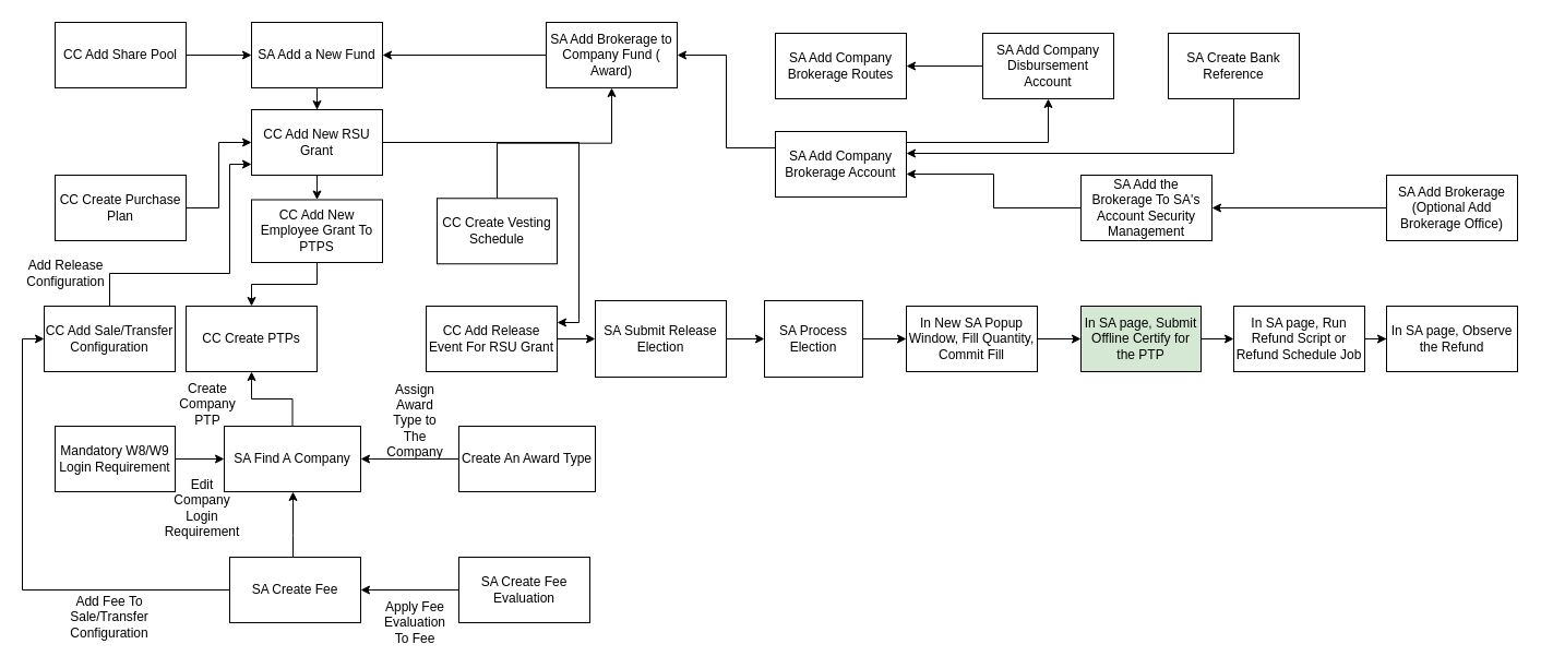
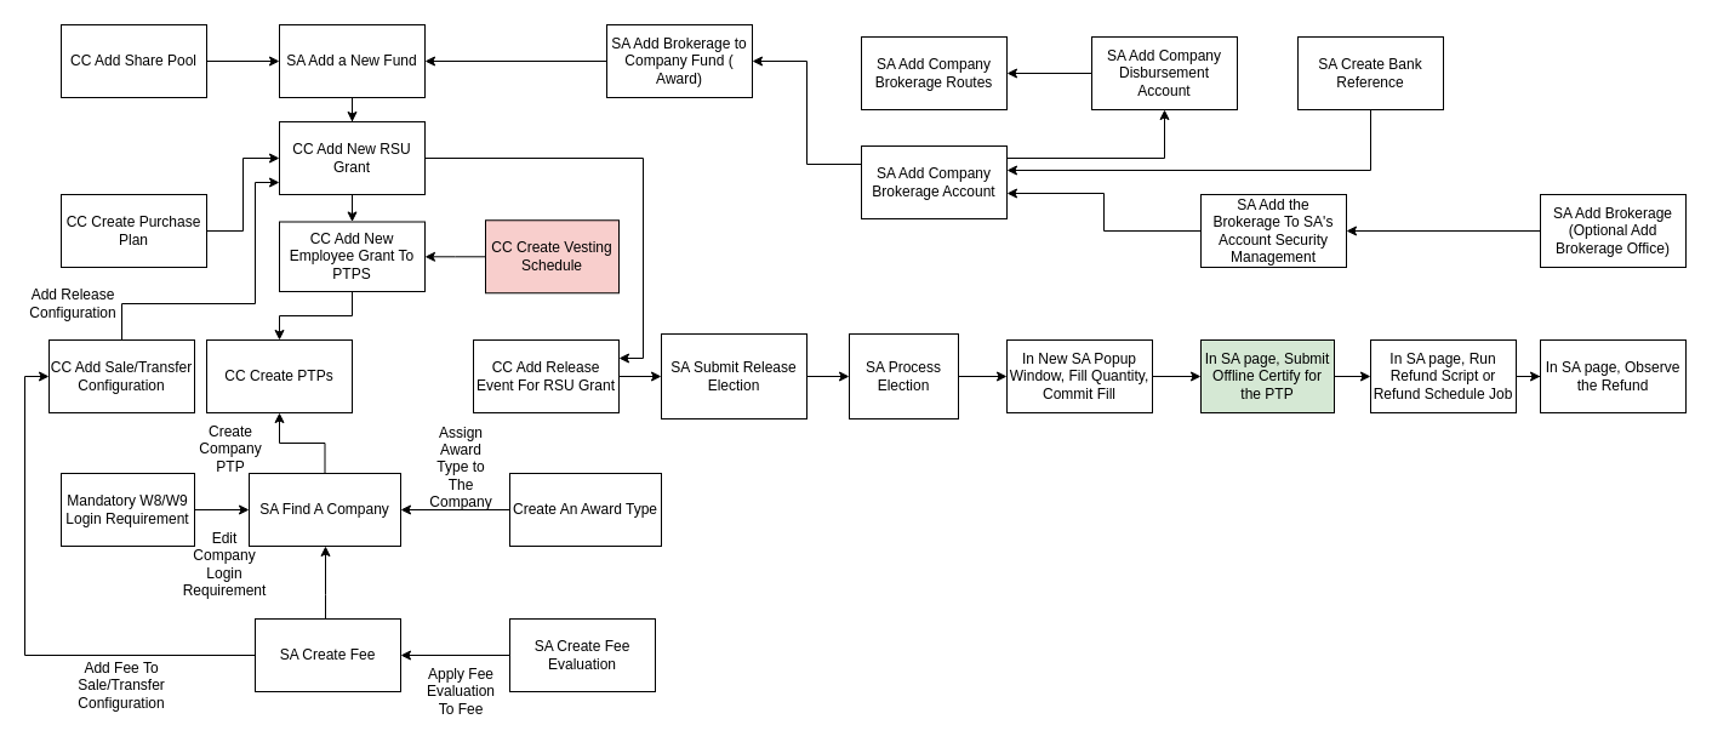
  <mxCell id="0" />
  <mxCell id="1" parent="0" />
  <mxCell id="2" value="CC Create PTPs" style="rounded=0;whiteSpace=wrap;html=1;" vertex="1" parent="1"><mxGeometry x="170" y="280" width="120" height="60" as="geometry" /></mxCell>
  <mxCell id="3" style="edgeStyle=orthogonalEdgeStyle;rounded=0;orthogonalLoop=1;jettySize=auto;html=1;entryX=0;entryY=0.5;entryDx=0;entryDy=0;" edge="1" parent="1" source="4" target="9"><mxGeometry relative="1" as="geometry" /></mxCell>
  <mxCell id="4" value="CC Create Purchase Plan" style="rounded=0;whiteSpace=wrap;html=1;" vertex="1" parent="1"><mxGeometry x="50" y="160" width="120" height="60" as="geometry" /></mxCell>
  <mxCell id="5" value="" style="edgeStyle=orthogonalEdgeStyle;rounded=0;orthogonalLoop=1;jettySize=auto;html=1;" edge="1" parent="1" source="6" target="9"><mxGeometry relative="1" as="geometry" /></mxCell>
  <mxCell id="6" value="SA Add a New Fund" style="rounded=0;whiteSpace=wrap;html=1;" vertex="1" parent="1"><mxGeometry x="230" y="20" width="120" height="60" as="geometry" /></mxCell>
  <mxCell id="7" value="" style="edgeStyle=orthogonalEdgeStyle;rounded=0;orthogonalLoop=1;jettySize=auto;html=1;" edge="1" parent="1" source="9" target="57"><mxGeometry relative="1" as="geometry" /></mxCell>
  <mxCell id="8" style="edgeStyle=orthogonalEdgeStyle;rounded=0;orthogonalLoop=1;jettySize=auto;html=1;entryX=1;entryY=0.25;entryDx=0;entryDy=0;" edge="1" parent="1" source="9" target="23"><mxGeometry relative="1" as="geometry" /></mxCell>
  <mxCell id="9" value="CC Add New RSU Grant" style="rounded=0;whiteSpace=wrap;html=1;" vertex="1" parent="1"><mxGeometry x="230" y="100" width="120" height="60" as="geometry" /></mxCell>
  <mxCell id="10" value="" style="edgeStyle=orthogonalEdgeStyle;rounded=0;orthogonalLoop=1;jettySize=auto;html=1;" edge="1" parent="1" source="11" target="14"><mxGeometry relative="1" as="geometry" /></mxCell>
  <mxCell id="11" value="SA Create Fee Evaluation" style="rounded=0;whiteSpace=wrap;html=1;" vertex="1" parent="1"><mxGeometry x="420" y="510" width="120" height="60" as="geometry" /></mxCell>
  <mxCell id="12" value="" style="edgeStyle=orthogonalEdgeStyle;rounded=0;orthogonalLoop=1;jettySize=auto;html=1;" edge="1" parent="1" source="14" target="16"><mxGeometry relative="1" as="geometry"><Array as="points"><mxPoint x="268" y="490" /><mxPoint x="268" y="490" /></Array></mxGeometry></mxCell>
  <mxCell id="13" style="edgeStyle=orthogonalEdgeStyle;rounded=0;orthogonalLoop=1;jettySize=auto;html=1;entryX=0;entryY=0.5;entryDx=0;entryDy=0;" edge="1" parent="1" source="14" target="53"><mxGeometry relative="1" as="geometry" /></mxCell>
  <mxCell id="14" value="SA Create Fee" style="rounded=0;whiteSpace=wrap;html=1;" vertex="1" parent="1"><mxGeometry x="210" y="510" width="120" height="60" as="geometry" /></mxCell>
  <mxCell id="15" value="" style="edgeStyle=orthogonalEdgeStyle;rounded=0;orthogonalLoop=1;jettySize=auto;html=1;" edge="1" parent="1" source="16" target="2"><mxGeometry relative="1" as="geometry" /></mxCell>
  <mxCell id="16" value="SA Find A Company" style="rounded=0;whiteSpace=wrap;html=1;" vertex="1" parent="1"><mxGeometry x="205" y="390" width="125" height="60" as="geometry" /></mxCell>
  <mxCell id="17" value="Create Company PTP" style="text;html=1;strokeColor=none;fillColor=none;align=center;verticalAlign=middle;whiteSpace=wrap;rounded=0;" vertex="1" parent="1"><mxGeometry x="160" y="350" width="60" height="40" as="geometry" /></mxCell>
  <mxCell id="18" value="Apply Fee Evaluation To Fee" style="text;html=1;strokeColor=none;fillColor=none;align=center;verticalAlign=middle;whiteSpace=wrap;rounded=0;" vertex="1" parent="1"><mxGeometry x="350" y="550" width="60" height="40" as="geometry" /></mxCell>
  <mxCell id="19" value="" style="edgeStyle=orthogonalEdgeStyle;rounded=0;orthogonalLoop=1;jettySize=auto;html=1;" edge="1" parent="1" source="20" target="16"><mxGeometry relative="1" as="geometry" /></mxCell>
  <mxCell id="20" value="Mandatory W8/W9 Login Requirement" style="rounded=0;whiteSpace=wrap;html=1;" vertex="1" parent="1"><mxGeometry x="50" y="390" width="110" height="60" as="geometry" /></mxCell>
  <mxCell id="21" value="Edit Company Login Requirement" style="text;html=1;strokeColor=none;fillColor=none;align=center;verticalAlign=middle;whiteSpace=wrap;rounded=0;" vertex="1" parent="1"><mxGeometry x="150" y="430" width="70" height="70" as="geometry" /></mxCell>
  <mxCell id="22" value="" style="edgeStyle=orthogonalEdgeStyle;rounded=0;orthogonalLoop=1;jettySize=auto;html=1;" edge="1" parent="1" source="23" target="25"><mxGeometry relative="1" as="geometry" /></mxCell>
  <mxCell id="23" value="CC Add Release Event For RSU Grant" style="rounded=0;whiteSpace=wrap;html=1;" vertex="1" parent="1"><mxGeometry x="390" y="280" width="120" height="60" as="geometry" /></mxCell>
  <mxCell id="24" value="" style="edgeStyle=orthogonalEdgeStyle;rounded=0;orthogonalLoop=1;jettySize=auto;html=1;" edge="1" parent="1" source="25" target="27"><mxGeometry relative="1" as="geometry" /></mxCell>
  <mxCell id="25" value="SA Submit Release Election" style="whiteSpace=wrap;html=1;rounded=0;" vertex="1" parent="1"><mxGeometry x="545" y="275" width="120" height="70" as="geometry" /></mxCell>
  <mxCell id="26" value="" style="edgeStyle=orthogonalEdgeStyle;rounded=0;orthogonalLoop=1;jettySize=auto;html=1;" edge="1" parent="1" source="27" target="29"><mxGeometry relative="1" as="geometry" /></mxCell>
  <mxCell id="27" value="SA Process Election" style="rounded=0;whiteSpace=wrap;html=1;" vertex="1" parent="1"><mxGeometry x="700" y="275" width="90" height="70" as="geometry" /></mxCell>
  <mxCell id="28" value="" style="edgeStyle=orthogonalEdgeStyle;rounded=0;orthogonalLoop=1;jettySize=auto;html=1;" edge="1" parent="1" source="29" target="31"><mxGeometry relative="1" as="geometry" /></mxCell>
  <mxCell id="29" value="In New SA Popup Window, Fill Quantity, Commit Fill" style="rounded=0;whiteSpace=wrap;html=1;" vertex="1" parent="1"><mxGeometry x="830" y="280" width="120" height="60" as="geometry" /></mxCell>
  <mxCell id="30" value="" style="edgeStyle=orthogonalEdgeStyle;rounded=0;orthogonalLoop=1;jettySize=auto;html=1;" edge="1" parent="1" source="31" target="33"><mxGeometry relative="1" as="geometry" /></mxCell>
  <mxCell id="31" value="In SA page, Submit Offline Certify for the PTP" style="rounded=0;whiteSpace=wrap;html=1;fillColor=#d5e8d4;" vertex="1" parent="1"><mxGeometry x="990" y="280" width="110" height="60" as="geometry" /></mxCell>
  <mxCell id="32" value="" style="edgeStyle=orthogonalEdgeStyle;rounded=0;orthogonalLoop=1;jettySize=auto;html=1;" edge="1" parent="1" source="33" target="34"><mxGeometry relative="1" as="geometry" /></mxCell>
  <mxCell id="33" value="In SA page, Run Refund Script or Refund Schedule Job" style="rounded=0;whiteSpace=wrap;html=1;" vertex="1" parent="1"><mxGeometry x="1130" y="280" width="120" height="60" as="geometry" /></mxCell>
  <mxCell id="34" value="In SA page, Observe the Refund" style="rounded=0;whiteSpace=wrap;html=1;" vertex="1" parent="1"><mxGeometry x="1270" y="280" width="120" height="60" as="geometry" /></mxCell>
  <mxCell id="35" style="edgeStyle=orthogonalEdgeStyle;rounded=0;orthogonalLoop=1;jettySize=auto;html=1;entryX=1;entryY=0.5;entryDx=0;entryDy=0;" edge="1" parent="1" source="36" target="38"><mxGeometry relative="1" as="geometry" /></mxCell>
  <mxCell id="36" value="SA Add Brokerage (Optional Add Brokerage Office)" style="rounded=0;whiteSpace=wrap;html=1;" vertex="1" parent="1"><mxGeometry x="1270" y="160" width="120" height="60" as="geometry" /></mxCell>
  <mxCell id="37" style="edgeStyle=orthogonalEdgeStyle;rounded=0;orthogonalLoop=1;jettySize=auto;html=1;entryX=1;entryY=0.65;entryDx=0;entryDy=0;entryPerimeter=0;" edge="1" parent="1" source="38" target="41"><mxGeometry relative="1" as="geometry" /></mxCell>
  <mxCell id="38" value="SA Add the Brokerage To SA's Account Security Management" style="rounded=0;whiteSpace=wrap;html=1;" vertex="1" parent="1"><mxGeometry x="990" y="160" width="120" height="60" as="geometry" /></mxCell>
  <mxCell id="39" style="edgeStyle=orthogonalEdgeStyle;rounded=0;orthogonalLoop=1;jettySize=auto;html=1;exitX=0;exitY=0.25;exitDx=0;exitDy=0;entryX=1;entryY=0.5;entryDx=0;entryDy=0;" edge="1" parent="1" source="41" target="46"><mxGeometry relative="1" as="geometry" /></mxCell>
  <mxCell id="40" value="" style="edgeStyle=orthogonalEdgeStyle;rounded=0;orthogonalLoop=1;jettySize=auto;html=1;entryX=0.5;entryY=1;entryDx=0;entryDy=0;" edge="1" parent="1" source="41" target="43"><mxGeometry relative="1" as="geometry"><Array as="points"><mxPoint x="960" y="130" /></Array></mxGeometry></mxCell>
  <mxCell id="41" value="SA Add Company Brokerage Account" style="rounded=0;whiteSpace=wrap;html=1;" vertex="1" parent="1"><mxGeometry x="710" y="120" width="120" height="60" as="geometry" /></mxCell>
  <mxCell id="42" value="" style="edgeStyle=orthogonalEdgeStyle;rounded=0;orthogonalLoop=1;jettySize=auto;html=1;" edge="1" parent="1" source="43" target="44"><mxGeometry relative="1" as="geometry" /></mxCell>
  <mxCell id="43" value="SA Add Company Disbursement Account" style="rounded=0;whiteSpace=wrap;html=1;" vertex="1" parent="1"><mxGeometry x="900" y="30" width="120" height="60" as="geometry" /></mxCell>
  <mxCell id="44" value="SA Add Company Brokerage Routes" style="rounded=0;whiteSpace=wrap;html=1;" vertex="1" parent="1"><mxGeometry x="710" y="30" width="120" height="60" as="geometry" /></mxCell>
  <mxCell id="45" style="edgeStyle=orthogonalEdgeStyle;rounded=0;orthogonalLoop=1;jettySize=auto;html=1;entryX=1;entryY=0.5;entryDx=0;entryDy=0;" edge="1" parent="1" source="46" target="6"><mxGeometry relative="1" as="geometry" /></mxCell>
  <mxCell id="46" value="SA Add Brokerage to Company Fund ( Award)" style="rounded=0;whiteSpace=wrap;html=1;" vertex="1" parent="1"><mxGeometry x="500" y="20" width="120" height="60" as="geometry" /></mxCell>
  <mxCell id="47" value="" style="edgeStyle=orthogonalEdgeStyle;rounded=0;orthogonalLoop=1;jettySize=auto;html=1;" edge="1" parent="1" source="48" target="41"><mxGeometry relative="1" as="geometry"><Array as="points"><mxPoint x="1130" y="140" /></Array></mxGeometry></mxCell>
  <mxCell id="48" value="SA Create Bank Reference" style="rounded=0;whiteSpace=wrap;html=1;" vertex="1" parent="1"><mxGeometry x="1070" y="30" width="120" height="60" as="geometry" /></mxCell>
  <mxCell id="49" value="" style="edgeStyle=orthogonalEdgeStyle;rounded=0;orthogonalLoop=1;jettySize=auto;html=1;" edge="1" parent="1" source="50"><mxGeometry relative="1" as="geometry"><mxPoint x="330" y="420" as="targetPoint" /></mxGeometry></mxCell>
  <mxCell id="50" value="Create An Award Type" style="rounded=0;whiteSpace=wrap;html=1;" vertex="1" parent="1"><mxGeometry x="420" y="390" width="125" height="60" as="geometry" /></mxCell>
  <mxCell id="51" value="Assign Award Type to The Company" style="text;html=1;strokeColor=none;fillColor=none;align=center;verticalAlign=middle;whiteSpace=wrap;rounded=0;" vertex="1" parent="1"><mxGeometry x="350" y="350" width="60" height="70" as="geometry" /></mxCell>
  <mxCell id="52" value="" style="edgeStyle=orthogonalEdgeStyle;rounded=0;orthogonalLoop=1;jettySize=auto;html=1;" edge="1" parent="1" source="53"><mxGeometry relative="1" as="geometry"><mxPoint x="230" y="150" as="targetPoint" /><Array as="points"><mxPoint x="100" y="250" /><mxPoint x="210" y="250" /><mxPoint x="210" y="150" /><mxPoint x="230" y="150" /></Array></mxGeometry></mxCell>
  <mxCell id="53" value="CC Add Sale/Transfer Configuration" style="rounded=0;whiteSpace=wrap;html=1;" vertex="1" parent="1"><mxGeometry x="40" y="280" width="120" height="60" as="geometry" /></mxCell>
  <mxCell id="54" value="" style="edgeStyle=orthogonalEdgeStyle;rounded=0;orthogonalLoop=1;jettySize=auto;html=1;" edge="1" parent="1" source="55" target="6"><mxGeometry relative="1" as="geometry" /></mxCell>
  <mxCell id="55" value="CC Add Share Pool" style="rounded=0;whiteSpace=wrap;html=1;" vertex="1" parent="1"><mxGeometry x="50" y="20" width="120" height="60" as="geometry" /></mxCell>
  <mxCell id="56" style="edgeStyle=orthogonalEdgeStyle;rounded=0;orthogonalLoop=1;jettySize=auto;html=1;entryX=0.5;entryY=0;entryDx=0;entryDy=0;" edge="1" parent="1" source="57" target="2"><mxGeometry relative="1" as="geometry" /></mxCell>
  <mxCell id="57" value="CC Add New Employee Grant To PTPS" style="rounded=0;whiteSpace=wrap;html=1;" vertex="1" parent="1"><mxGeometry x="230" y="182.5" width="120" height="57.5" as="geometry" /></mxCell>
- <mxCell id="58" value="" style="edgeStyle=orthogonalEdgeStyle;rounded=0;orthogonalLoop=1;jettySize=auto;html=1;" edge="1" parent="1" source="59" target="46"><mxGeometry relative="1" as="geometry" /></mxCell>
- <mxCell id="59" value="CC Create Vesting Schedule" style="rounded=0;whiteSpace=wrap;html=1;" vertex="1" parent="1"><mxGeometry x="400" y="181.25" width="110" height="60" as="geometry" /></mxCell>
+ <mxCell id="58" value="" style="edgeStyle=orthogonalEdgeStyle;rounded=0;orthogonalLoop=1;jettySize=auto;html=1;" edge="1" parent="1" source="59" target="57"><mxGeometry relative="1" as="geometry" /></mxCell>
+ <mxCell id="59" value="CC Create Vesting Schedule" style="rounded=0;whiteSpace=wrap;html=1;fillColor=#f8cecc;" vertex="1" parent="1"><mxGeometry x="400" y="181.25" width="110" height="60" as="geometry" /></mxCell>
  <mxCell id="60" value="Add Release Configuration" style="text;html=1;strokeColor=none;fillColor=none;align=center;verticalAlign=middle;whiteSpace=wrap;rounded=0;" vertex="1" parent="1"><mxGeometry x="20" y="220" width="80" height="60" as="geometry" /></mxCell>
  <mxCell id="61" value="Add Fee To Sale/Transfer Configuration" style="text;html=1;strokeColor=none;fillColor=none;align=center;verticalAlign=middle;whiteSpace=wrap;rounded=0;" vertex="1" parent="1"><mxGeometry x="70" y="550" width="60" height="30" as="geometry" /></mxCell>
